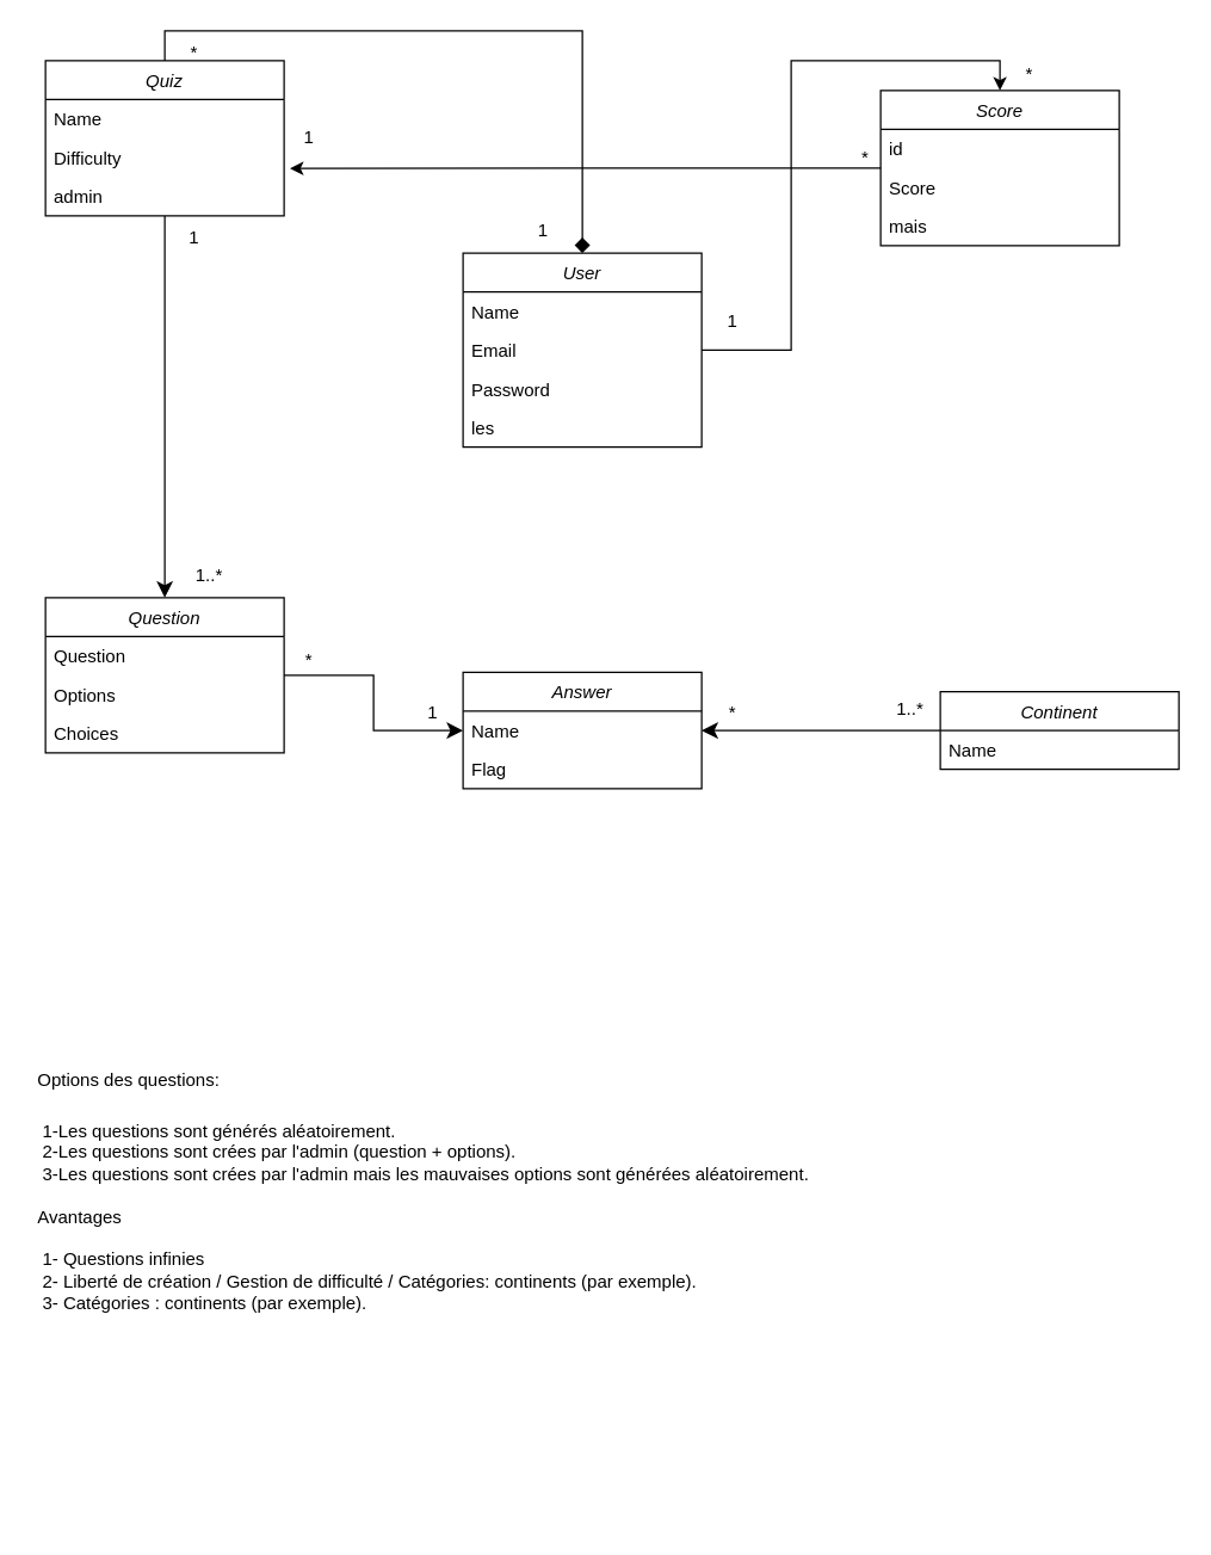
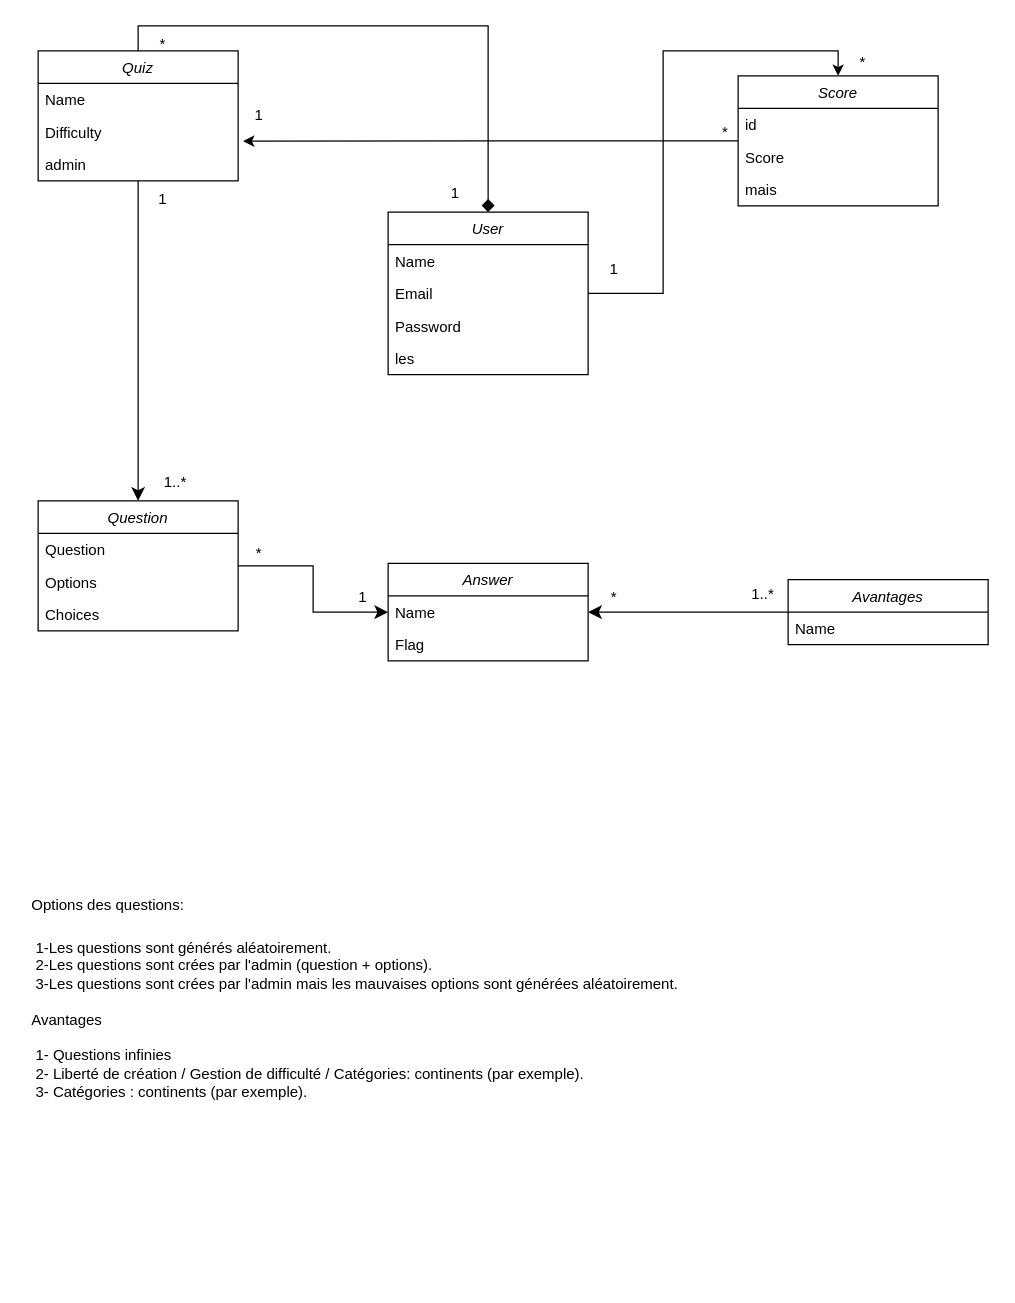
  <mxCell id="0" />
  <mxCell id="1" parent="0" />
  <mxCell id="2" style="edgeStyle=orthogonalEdgeStyle;rounded=0;orthogonalLoop=1;jettySize=auto;html=1;entryX=0.5;entryY=0;entryDx=0;entryDy=0;" parent="1" source="3" target="14" edge="1"><mxGeometry relative="1" as="geometry" /></mxCell>
  <mxCell id="3" value="User" style="swimlane;fontStyle=2;align=center;verticalAlign=top;childLayout=stackLayout;horizontal=1;startSize=26;horizontalStack=0;resizeParent=1;resizeLast=0;collapsible=1;marginBottom=0;rounded=0;shadow=0;strokeWidth=1;" parent="1" vertex="1"><mxGeometry x="310" y="169" width="160" height="130" as="geometry"><mxRectangle x="220" y="120" width="160" height="26" as="alternateBounds" /></mxGeometry></mxCell>
  <mxCell id="4" value="Name" style="text;align=left;verticalAlign=top;spacingLeft=4;spacingRight=4;overflow=hidden;rotatable=0;points=[[0,0.5],[1,0.5]];portConstraint=eastwest;" parent="3" vertex="1"><mxGeometry y="26" width="160" height="26" as="geometry" /></mxCell>
  <mxCell id="5" value="Email" style="text;align=left;verticalAlign=top;spacingLeft=4;spacingRight=4;overflow=hidden;rotatable=0;points=[[0,0.5],[1,0.5]];portConstraint=eastwest;rounded=0;shadow=0;html=0;" parent="3" vertex="1"><mxGeometry y="52" width="160" height="26" as="geometry" /></mxCell>
  <mxCell id="6" value="Password" style="text;align=left;verticalAlign=top;spacingLeft=4;spacingRight=4;overflow=hidden;rotatable=0;points=[[0,0.5],[1,0.5]];portConstraint=eastwest;rounded=0;shadow=0;html=0;" parent="3" vertex="1"><mxGeometry y="78" width="160" height="26" as="geometry" /></mxCell>
  <mxCell id="7" value="les" style="text;align=left;verticalAlign=top;spacingLeft=4;spacingRight=4;overflow=hidden;rotatable=0;points=[[0,0.5],[1,0.5]];portConstraint=eastwest;rounded=0;shadow=0;html=0;" parent="3" vertex="1"><mxGeometry y="104" width="160" height="26" as="geometry" /></mxCell>
  <mxCell id="8" style="edgeStyle=orthogonalEdgeStyle;rounded=0;orthogonalLoop=1;jettySize=auto;html=1;entryX=0;entryY=0.5;entryDx=0;entryDy=0;fontSize=12;startSize=8;endSize=8;" parent="1" source="9" target="19" edge="1"><mxGeometry relative="1" as="geometry" /></mxCell>
  <mxCell id="9" value="Question" style="swimlane;fontStyle=2;align=center;verticalAlign=top;childLayout=stackLayout;horizontal=1;startSize=26;horizontalStack=0;resizeParent=1;resizeLast=0;collapsible=1;marginBottom=0;rounded=0;shadow=0;strokeWidth=1;" parent="1" vertex="1"><mxGeometry x="30" y="400" width="160" height="104" as="geometry"><mxRectangle x="230" y="140" width="160" height="26" as="alternateBounds" /></mxGeometry></mxCell>
  <mxCell id="10" value="Question" style="text;align=left;verticalAlign=top;spacingLeft=4;spacingRight=4;overflow=hidden;rotatable=0;points=[[0,0.5],[1,0.5]];portConstraint=eastwest;" parent="9" vertex="1"><mxGeometry y="26" width="160" height="26" as="geometry" /></mxCell>
  <mxCell id="11" value="Options" style="text;align=left;verticalAlign=top;spacingLeft=4;spacingRight=4;overflow=hidden;rotatable=0;points=[[0,0.5],[1,0.5]];portConstraint=eastwest;" parent="9" vertex="1"><mxGeometry y="52" width="160" height="26" as="geometry" /></mxCell>
  <mxCell id="12" value="Choices" style="text;align=left;verticalAlign=top;spacingLeft=4;spacingRight=4;overflow=hidden;rotatable=0;points=[[0,0.5],[1,0.5]];portConstraint=eastwest;" parent="9" vertex="1"><mxGeometry y="78" width="160" height="26" as="geometry" /></mxCell>
  <mxCell id="13" style="edgeStyle=orthogonalEdgeStyle;rounded=0;orthogonalLoop=1;jettySize=auto;html=1;entryX=1.025;entryY=0.777;entryDx=0;entryDy=0;entryPerimeter=0;" edge="1" parent="1" source="14" target="33"><mxGeometry relative="1" as="geometry"><mxPoint x="180" y="112" as="targetPoint" /><Array as="points" /></mxGeometry></mxCell>
  <mxCell id="14" value="Score" style="swimlane;fontStyle=2;align=center;verticalAlign=top;childLayout=stackLayout;horizontal=1;startSize=26;horizontalStack=0;resizeParent=1;resizeLast=0;collapsible=1;marginBottom=0;rounded=0;shadow=0;strokeWidth=1;" parent="1" vertex="1"><mxGeometry x="590" y="60" width="160" height="104" as="geometry"><mxRectangle x="230" y="140" width="160" height="26" as="alternateBounds" /></mxGeometry></mxCell>
  <mxCell id="15" value="id" style="text;align=left;verticalAlign=top;spacingLeft=4;spacingRight=4;overflow=hidden;rotatable=0;points=[[0,0.5],[1,0.5]];portConstraint=eastwest;" parent="14" vertex="1"><mxGeometry y="26" width="160" height="26" as="geometry" /></mxCell>
  <mxCell id="16" value="Score" style="text;align=left;verticalAlign=top;spacingLeft=4;spacingRight=4;overflow=hidden;rotatable=0;points=[[0,0.5],[1,0.5]];portConstraint=eastwest;" parent="14" vertex="1"><mxGeometry y="52" width="160" height="26" as="geometry" /></mxCell>
  <mxCell id="17" value="mais" style="text;align=left;verticalAlign=top;spacingLeft=4;spacingRight=4;overflow=hidden;rotatable=0;points=[[0,0.5],[1,0.5]];portConstraint=eastwest;" vertex="1" parent="14"><mxGeometry y="78" width="160" height="26" as="geometry" /></mxCell>
  <mxCell id="18" value="Answer" style="swimlane;fontStyle=2;align=center;verticalAlign=top;childLayout=stackLayout;horizontal=1;startSize=26;horizontalStack=0;resizeParent=1;resizeLast=0;collapsible=1;marginBottom=0;rounded=0;shadow=0;strokeWidth=1;" parent="1" vertex="1"><mxGeometry x="310" y="450" width="160" height="78" as="geometry"><mxRectangle x="230" y="140" width="160" height="26" as="alternateBounds" /></mxGeometry></mxCell>
  <mxCell id="19" value="Name" style="text;align=left;verticalAlign=top;spacingLeft=4;spacingRight=4;overflow=hidden;rotatable=0;points=[[0,0.5],[1,0.5]];portConstraint=eastwest;" parent="18" vertex="1"><mxGeometry y="26" width="160" height="26" as="geometry" /></mxCell>
  <mxCell id="20" value="Flag" style="text;align=left;verticalAlign=top;spacingLeft=4;spacingRight=4;overflow=hidden;rotatable=0;points=[[0,0.5],[1,0.5]];portConstraint=eastwest;" parent="18" vertex="1"><mxGeometry y="52" width="160" height="26" as="geometry" /></mxCell>
  <mxCell id="21" value="*" style="text;html=1;strokeColor=none;fillColor=none;align=center;verticalAlign=middle;whiteSpace=wrap;rounded=0;" parent="1" vertex="1"><mxGeometry x="100" y="20" width="60" height="30" as="geometry" /></mxCell>
  <mxCell id="22" value="1" style="text;html=1;strokeColor=none;fillColor=none;align=center;verticalAlign=middle;whiteSpace=wrap;rounded=0;" parent="1" vertex="1"><mxGeometry x="260" y="462" width="60" height="30" as="geometry" /></mxCell>
  <mxCell id="23" value="&lt;h1&gt;&lt;span style=&quot;font-size: 12px; font-weight: 400;&quot;&gt;Options des questions:&lt;/span&gt;&lt;/h1&gt;&lt;div&gt;&lt;span style=&quot;font-size: 12px; font-weight: 400;&quot;&gt;&lt;span style=&quot;white-space: pre;&quot;&gt; &lt;/span&gt;1-Les questions sont générés aléatoirement.&lt;br&gt;&lt;/span&gt;&lt;/div&gt;&lt;div&gt;&lt;span style=&quot;font-size: 12px; font-weight: 400;&quot;&gt;&lt;span style=&quot;white-space: pre;&quot;&gt; &lt;/span&gt;2-Les questions sont crées par l'admin (question + options).&lt;br&gt;&lt;/span&gt;&lt;/div&gt;&lt;div&gt;&lt;span style=&quot;font-size: 12px; font-weight: 400;&quot;&gt;&lt;span style=&quot;white-space: pre;&quot;&gt; &lt;/span&gt;3-Les questions sont crées par l'admin mais les mauvaises options sont générées aléatoirement.&lt;br&gt;&lt;/span&gt;&lt;/div&gt;&lt;div&gt;&lt;span style=&quot;font-size: 12px; font-weight: 400;&quot;&gt;&lt;br&gt;&lt;/span&gt;&lt;/div&gt;&lt;div&gt;&lt;span style=&quot;font-size: 12px; font-weight: 400;&quot;&gt;Avantages&lt;/span&gt;&lt;/div&gt;&lt;div&gt;&lt;span style=&quot;font-size: 12px; font-weight: 400;&quot;&gt;&lt;br&gt;&lt;/span&gt;&lt;/div&gt;&lt;div&gt;&lt;span style=&quot;font-size: 12px; font-weight: 400;&quot;&gt;&lt;span style=&quot;white-space: pre;&quot;&gt; &lt;/span&gt;1- Questions infinies&lt;br&gt;&lt;/span&gt;&lt;/div&gt;&lt;div&gt;&lt;span style=&quot;font-size: 12px; font-weight: 400;&quot;&gt;&lt;span style=&quot;white-space: pre;&quot;&gt; &lt;/span&gt;2- Liberté de création / Gestion de difficulté / Catégories: continents (par exemple).&lt;br&gt;&lt;/span&gt;&lt;/div&gt;&lt;div&gt;&lt;span style=&quot;font-size: 12px; font-weight: 400;&quot;&gt;&lt;span style=&quot;white-space: pre;&quot;&gt; &lt;/span&gt;3- Catégories : continents (par exemple).&lt;br&gt;&lt;/span&gt;&lt;/div&gt;" style="text;html=1;strokeColor=none;fillColor=none;spacing=5;spacingTop=-20;whiteSpace=wrap;overflow=hidden;rounded=0;" parent="1" vertex="1"><mxGeometry x="20" y="700" width="760" height="320" as="geometry" /></mxCell>
  <mxCell id="24" value="*" style="text;html=1;strokeColor=none;fillColor=none;align=center;verticalAlign=middle;whiteSpace=wrap;rounded=0;" parent="1" vertex="1"><mxGeometry x="177" y="427" width="60" height="30" as="geometry" /></mxCell>
  <mxCell id="25" style="edgeStyle=none;curved=1;rounded=0;orthogonalLoop=1;jettySize=auto;html=1;entryX=1;entryY=0.5;entryDx=0;entryDy=0;fontSize=12;startSize=8;endSize=8;" parent="1" source="26" target="19" edge="1"><mxGeometry relative="1" as="geometry" /></mxCell>
- <mxCell id="26" value="Continent" style="swimlane;fontStyle=2;align=center;verticalAlign=top;childLayout=stackLayout;horizontal=1;startSize=26;horizontalStack=0;resizeParent=1;resizeLast=0;collapsible=1;marginBottom=0;rounded=0;shadow=0;strokeWidth=1;" parent="1" vertex="1"><mxGeometry x="630" y="463" width="160" height="52" as="geometry"><mxRectangle x="230" y="140" width="160" height="26" as="alternateBounds" /></mxGeometry></mxCell>
+ <mxCell id="26" value="Avantages" style="swimlane;fontStyle=2;align=center;verticalAlign=top;childLayout=stackLayout;horizontal=1;startSize=26;horizontalStack=0;resizeParent=1;resizeLast=0;collapsible=1;marginBottom=0;rounded=0;shadow=0;strokeWidth=1;" parent="1" vertex="1"><mxGeometry x="630" y="463" width="160" height="52" as="geometry"><mxRectangle x="230" y="140" width="160" height="26" as="alternateBounds" /></mxGeometry></mxCell>
  <mxCell id="27" value="Name" style="text;align=left;verticalAlign=top;spacingLeft=4;spacingRight=4;overflow=hidden;rotatable=0;points=[[0,0.5],[1,0.5]];portConstraint=eastwest;" parent="26" vertex="1"><mxGeometry y="26" width="160" height="26" as="geometry" /></mxCell>
  <mxCell id="28" value="1" style="text;html=1;strokeColor=none;fillColor=none;align=center;verticalAlign=middle;whiteSpace=wrap;rounded=0;" parent="1" vertex="1"><mxGeometry x="461" y="200" width="60" height="30" as="geometry" /></mxCell>
  <mxCell id="29" style="edgeStyle=none;curved=1;rounded=0;orthogonalLoop=1;jettySize=auto;html=1;entryX=0.5;entryY=0;entryDx=0;entryDy=0;fontSize=12;startSize=8;endSize=8;" parent="1" source="31" target="9" edge="1"><mxGeometry relative="1" as="geometry" /></mxCell>
  <mxCell id="30" style="edgeStyle=orthogonalEdgeStyle;rounded=0;orthogonalLoop=1;jettySize=auto;html=1;entryX=0.5;entryY=0;entryDx=0;entryDy=0;fontSize=12;startSize=8;endSize=8;exitX=0.5;exitY=0;exitDx=0;exitDy=0;endArrow=diamond;" parent="1" source="31" target="3" edge="1"><mxGeometry relative="1" as="geometry" /></mxCell>
  <mxCell id="31" value="Quiz" style="swimlane;fontStyle=2;align=center;verticalAlign=top;childLayout=stackLayout;horizontal=1;startSize=26;horizontalStack=0;resizeParent=1;resizeLast=0;collapsible=1;marginBottom=0;rounded=0;shadow=0;strokeWidth=1;" parent="1" vertex="1"><mxGeometry x="30" y="40" width="160" height="104" as="geometry"><mxRectangle x="230" y="140" width="160" height="26" as="alternateBounds" /></mxGeometry></mxCell>
  <mxCell id="32" value="Name" style="text;align=left;verticalAlign=top;spacingLeft=4;spacingRight=4;overflow=hidden;rotatable=0;points=[[0,0.5],[1,0.5]];portConstraint=eastwest;" parent="31" vertex="1"><mxGeometry y="26" width="160" height="26" as="geometry" /></mxCell>
  <mxCell id="33" value="Difficulty" style="text;align=left;verticalAlign=top;spacingLeft=4;spacingRight=4;overflow=hidden;rotatable=0;points=[[0,0.5],[1,0.5]];portConstraint=eastwest;" parent="31" vertex="1"><mxGeometry y="52" width="160" height="26" as="geometry" /></mxCell>
  <mxCell id="34" value="admin" style="text;align=left;verticalAlign=top;spacingLeft=4;spacingRight=4;overflow=hidden;rotatable=0;points=[[0,0.5],[1,0.5]];portConstraint=eastwest;" vertex="1" parent="31"><mxGeometry y="78" width="160" height="26" as="geometry" /></mxCell>
  <mxCell id="35" value="1..*" style="text;html=1;strokeColor=none;fillColor=none;align=center;verticalAlign=middle;whiteSpace=wrap;rounded=0;" parent="1" vertex="1"><mxGeometry x="110" y="370" width="60" height="30" as="geometry" /></mxCell>
  <mxCell id="36" value="1" style="text;html=1;strokeColor=none;fillColor=none;align=center;verticalAlign=middle;whiteSpace=wrap;rounded=0;" parent="1" vertex="1"><mxGeometry x="100" y="144" width="60" height="30" as="geometry" /></mxCell>
  <mxCell id="37" value="*" style="text;html=1;strokeColor=none;fillColor=none;align=center;verticalAlign=middle;whiteSpace=wrap;rounded=0;" parent="1" vertex="1"><mxGeometry x="461" y="462" width="60" height="30" as="geometry" /></mxCell>
  <mxCell id="38" value="1..*" style="text;html=1;strokeColor=none;fillColor=none;align=center;verticalAlign=middle;whiteSpace=wrap;rounded=0;" parent="1" vertex="1"><mxGeometry x="580" y="460" width="60" height="30" as="geometry" /></mxCell>
  <mxCell id="39" value="*" style="text;html=1;strokeColor=none;fillColor=none;align=center;verticalAlign=middle;whiteSpace=wrap;rounded=0;" parent="1" vertex="1"><mxGeometry x="660" y="34" width="60" height="30" as="geometry" /></mxCell>
  <mxCell id="40" value="1" style="text;html=1;strokeColor=none;fillColor=none;align=center;verticalAlign=middle;whiteSpace=wrap;rounded=0;" parent="1" vertex="1"><mxGeometry x="334" y="139" width="60" height="30" as="geometry" /></mxCell>
  <mxCell id="41" value="1" style="text;html=1;strokeColor=none;fillColor=none;align=center;verticalAlign=middle;whiteSpace=wrap;rounded=0;" vertex="1" parent="1"><mxGeometry x="177" y="77" width="60" height="30" as="geometry" /></mxCell>
  <mxCell id="42" value="*" style="text;html=1;strokeColor=none;fillColor=none;align=center;verticalAlign=middle;whiteSpace=wrap;rounded=0;" vertex="1" parent="1"><mxGeometry x="550" y="90" width="60" height="30" as="geometry" /></mxCell>
